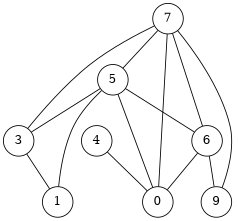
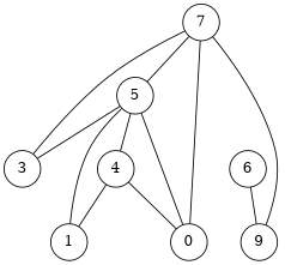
  graph {
    fontname="DejaVu Serif"
    node [fontname="DejaVu Serif" shape=circle]
    edge [fontname="DejaVu Serif"]
    4
    0
    1
    5
    3
    6
    n7 [label=9]
    7
    4 -- 0
-   3 -- 1
-   5 -- 6
+   4 -- 1
+   5 -- 4
    5 -- 0
    5 -- 1
    5 -- 3
-   6 -- 0
    6 -- n7
    7 -- 0
    7 -- 5
    7 -- 3
-   7 -- 6
    7 -- n7
  }
